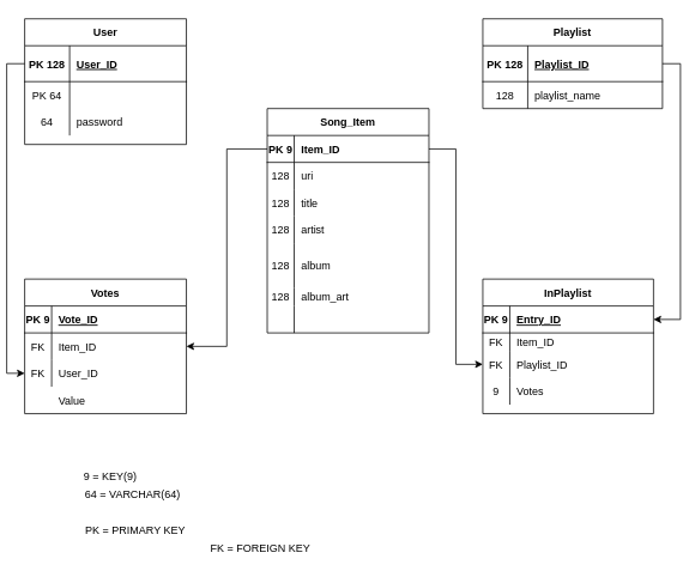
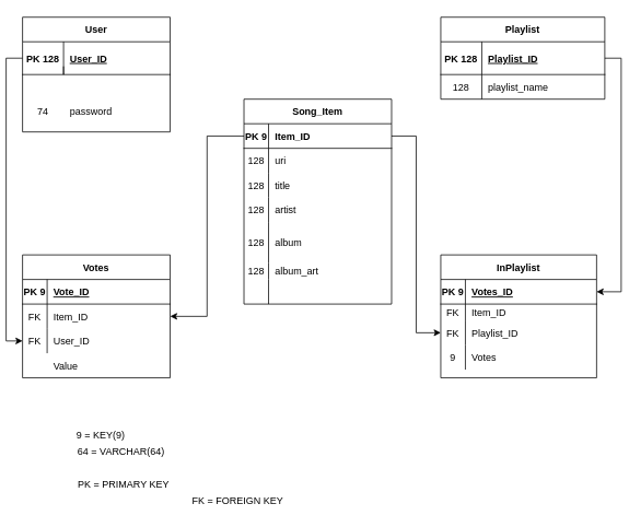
  <mxCell id="0" />
  <mxCell id="1" parent="0" />
  <mxCell id="2" value="User" style="shape=table;startSize=30;container=1;collapsible=1;childLayout=tableLayout;fixedRows=1;rowLines=0;fontStyle=1;align=center;resizeLast=1;" vertex="1" parent="1"><mxGeometry x="20" y="20" width="180" height="140" as="geometry" /></mxCell>
  <mxCell id="3" value="" style="shape=partialRectangle;collapsible=0;dropTarget=0;pointerEvents=0;fillColor=none;top=0;left=0;bottom=1;right=0;points=[[0,0.5],[1,0.5]];portConstraint=eastwest;" vertex="1" parent="2"><mxGeometry y="30" width="180" height="40" as="geometry" /></mxCell>
  <mxCell id="4" value="PK 128" style="shape=partialRectangle;connectable=0;fillColor=none;top=0;left=0;bottom=0;right=0;fontStyle=1;overflow=hidden;" vertex="1" parent="3"><mxGeometry width="50" height="40" as="geometry" /></mxCell>
  <mxCell id="5" value="User_ID" style="shape=partialRectangle;connectable=0;fillColor=none;top=0;left=0;bottom=0;right=0;align=left;spacingLeft=6;fontStyle=5;overflow=hidden;" vertex="1" parent="3"><mxGeometry x="50" width="130" height="40" as="geometry" /></mxCell>
  <mxCell id="6" value="" style="shape=partialRectangle;collapsible=0;dropTarget=0;pointerEvents=0;fillColor=none;top=0;left=0;bottom=0;right=0;points=[[0,0.5],[1,0.5]];portConstraint=eastwest;" vertex="1" parent="2"><mxGeometry y="70" width="180" height="30" as="geometry" /></mxCell>
- <mxCell id="7" value="PK 64" style="shape=partialRectangle;connectable=0;fillColor=none;top=0;left=0;bottom=0;right=0;editable=1;overflow=hidden;" vertex="1" parent="6"><mxGeometry width="50" height="30" as="geometry" /></mxCell>
  <mxCell id="8" value="" style="shape=partialRectangle;collapsible=0;dropTarget=0;pointerEvents=0;fillColor=none;top=0;left=0;bottom=0;right=0;points=[[0,0.5],[1,0.5]];portConstraint=eastwest;" vertex="1" parent="2"><mxGeometry y="100" width="180" height="30" as="geometry" /></mxCell>
- <mxCell id="9" value="64" style="shape=partialRectangle;connectable=0;fillColor=none;top=0;left=0;bottom=0;right=0;editable=1;overflow=hidden;" vertex="1" parent="8"><mxGeometry width="50" height="30" as="geometry" /></mxCell>
+ <mxCell id="9" value="74" style="shape=partialRectangle;connectable=0;fillColor=none;top=0;left=0;bottom=0;right=0;editable=1;overflow=hidden;" vertex="1" parent="8"><mxGeometry width="50" height="30" as="geometry" /></mxCell>
  <mxCell id="10" value="password" style="shape=partialRectangle;connectable=0;fillColor=none;top=0;left=0;bottom=0;right=0;align=left;spacingLeft=6;overflow=hidden;" vertex="1" parent="8"><mxGeometry x="50" width="130" height="30" as="geometry" /></mxCell>
  <mxCell id="11" value="Votes" style="shape=table;startSize=30;container=1;collapsible=1;childLayout=tableLayout;fixedRows=1;rowLines=0;fontStyle=1;align=center;resizeLast=1;" vertex="1" parent="1"><mxGeometry x="20" y="310" width="180" height="150" as="geometry" /></mxCell>
  <mxCell id="12" value="" style="shape=partialRectangle;collapsible=0;dropTarget=0;pointerEvents=0;fillColor=none;top=0;left=0;bottom=1;right=0;points=[[0,0.5],[1,0.5]];portConstraint=eastwest;" vertex="1" parent="11"><mxGeometry y="30" width="180" height="30" as="geometry" /></mxCell>
  <mxCell id="13" value="PK 9" style="shape=partialRectangle;connectable=0;fillColor=none;top=0;left=0;bottom=0;right=0;fontStyle=1;overflow=hidden;" vertex="1" parent="12"><mxGeometry width="30" height="30" as="geometry" /></mxCell>
  <mxCell id="14" value="Vote_ID" style="shape=partialRectangle;connectable=0;fillColor=none;top=0;left=0;bottom=0;right=0;align=left;spacingLeft=6;fontStyle=5;overflow=hidden;" vertex="1" parent="12"><mxGeometry x="30" width="150" height="30" as="geometry" /></mxCell>
  <mxCell id="15" value="" style="shape=partialRectangle;collapsible=0;dropTarget=0;pointerEvents=0;fillColor=none;top=0;left=0;bottom=0;right=0;points=[[0,0.5],[1,0.5]];portConstraint=eastwest;" vertex="1" parent="11"><mxGeometry y="60" width="180" height="30" as="geometry" /></mxCell>
  <mxCell id="16" value="FK" style="shape=partialRectangle;connectable=0;fillColor=none;top=0;left=0;bottom=0;right=0;editable=1;overflow=hidden;" vertex="1" parent="15"><mxGeometry width="30" height="30" as="geometry" /></mxCell>
  <mxCell id="17" value="Item_ID" style="shape=partialRectangle;connectable=0;fillColor=none;top=0;left=0;bottom=0;right=0;align=left;spacingLeft=6;overflow=hidden;" vertex="1" parent="15"><mxGeometry x="30" width="150" height="30" as="geometry" /></mxCell>
  <mxCell id="18" value="" style="shape=partialRectangle;collapsible=0;dropTarget=0;pointerEvents=0;fillColor=none;top=0;left=0;bottom=0;right=0;points=[[0,0.5],[1,0.5]];portConstraint=eastwest;" vertex="1" parent="11"><mxGeometry y="90" width="180" height="30" as="geometry" /></mxCell>
  <mxCell id="19" value="FK" style="shape=partialRectangle;connectable=0;fillColor=none;top=0;left=0;bottom=0;right=0;editable=1;overflow=hidden;" vertex="1" parent="18"><mxGeometry width="30" height="30" as="geometry" /></mxCell>
  <mxCell id="20" value="User_ID" style="shape=partialRectangle;connectable=0;fillColor=none;top=0;left=0;bottom=0;right=0;align=left;spacingLeft=6;overflow=hidden;" vertex="1" parent="18"><mxGeometry x="30" width="150" height="30" as="geometry" /></mxCell>
  <mxCell id="21" value="" style="shape=partialRectangle;collapsible=0;dropTarget=0;pointerEvents=0;fillColor=none;top=0;left=0;bottom=0;right=0;points=[[0,0.5],[1,0.5]];portConstraint=eastwest;" vertex="1" parent="11"><mxGeometry y="120" width="180" height="30" as="geometry" /></mxCell>
  <mxCell id="22" value="Value" style="shape=partialRectangle;connectable=0;fillColor=none;top=0;left=0;bottom=0;right=0;align=left;spacingLeft=6;overflow=hidden;" vertex="1" parent="21"><mxGeometry x="30" width="150" height="30" as="geometry" /></mxCell>
  <mxCell id="23" value="Song_Item" style="shape=table;startSize=30;container=1;collapsible=1;childLayout=tableLayout;fixedRows=1;rowLines=0;fontStyle=1;align=center;resizeLast=1;" vertex="1" parent="1"><mxGeometry x="290" y="120" width="180" height="250" as="geometry" /></mxCell>
  <mxCell id="24" value="" style="shape=partialRectangle;collapsible=0;dropTarget=0;pointerEvents=0;fillColor=none;top=0;left=0;bottom=1;right=0;points=[[0,0.5],[1,0.5]];portConstraint=eastwest;" vertex="1" parent="23"><mxGeometry y="30" width="180" height="30" as="geometry" /></mxCell>
  <mxCell id="25" value="PK 9" style="shape=partialRectangle;connectable=0;fillColor=none;top=0;left=0;bottom=0;right=0;fontStyle=1;overflow=hidden;" vertex="1" parent="24"><mxGeometry width="30" height="30" as="geometry" /></mxCell>
  <mxCell id="26" value="Item_ID" style="shape=partialRectangle;connectable=0;fillColor=none;top=0;left=0;bottom=0;right=0;align=left;spacingLeft=6;fontStyle=1;overflow=hidden;" vertex="1" parent="24"><mxGeometry x="30" width="150" height="30" as="geometry" /></mxCell>
  <mxCell id="27" value="" style="shape=partialRectangle;collapsible=0;dropTarget=0;pointerEvents=0;fillColor=none;top=0;left=0;bottom=0;right=0;points=[[0,0.5],[1,0.5]];portConstraint=eastwest;" vertex="1" parent="23"><mxGeometry y="60" width="180" height="30" as="geometry" /></mxCell>
  <mxCell id="28" value="128" style="shape=partialRectangle;connectable=0;fillColor=none;top=0;left=0;bottom=0;right=0;editable=1;overflow=hidden;" vertex="1" parent="27"><mxGeometry width="30" height="30" as="geometry" /></mxCell>
  <mxCell id="29" value="uri" style="shape=partialRectangle;connectable=0;fillColor=none;top=0;left=0;bottom=0;right=0;align=left;spacingLeft=6;overflow=hidden;" vertex="1" parent="27"><mxGeometry x="30" width="150" height="30" as="geometry" /></mxCell>
  <mxCell id="30" value="" style="shape=partialRectangle;collapsible=0;dropTarget=0;pointerEvents=0;fillColor=none;top=0;left=0;bottom=0;right=0;points=[[0,0.5],[1,0.5]];portConstraint=eastwest;" vertex="1" parent="23"><mxGeometry y="90" width="180" height="30" as="geometry" /></mxCell>
  <mxCell id="31" value="128" style="shape=partialRectangle;connectable=0;fillColor=none;top=0;left=0;bottom=0;right=0;editable=1;overflow=hidden;" vertex="1" parent="30"><mxGeometry width="30" height="30" as="geometry" /></mxCell>
  <mxCell id="32" value="title" style="shape=partialRectangle;connectable=0;fillColor=none;top=0;left=0;bottom=0;right=0;align=left;spacingLeft=6;overflow=hidden;" vertex="1" parent="30"><mxGeometry x="30" width="150" height="30" as="geometry" /></mxCell>
  <mxCell id="33" value="" style="shape=partialRectangle;collapsible=0;dropTarget=0;pointerEvents=0;fillColor=none;top=0;left=0;bottom=0;right=0;points=[[0,0.5],[1,0.5]];portConstraint=eastwest;" vertex="1" parent="23"><mxGeometry y="120" width="180" height="30" as="geometry" /></mxCell>
  <mxCell id="34" value="128" style="shape=partialRectangle;connectable=0;fillColor=none;top=0;left=0;bottom=0;right=0;editable=1;overflow=hidden;" vertex="1" parent="33"><mxGeometry width="30" height="30" as="geometry" /></mxCell>
  <mxCell id="35" value="artist" style="shape=partialRectangle;connectable=0;fillColor=none;top=0;left=0;bottom=0;right=0;align=left;spacingLeft=6;overflow=hidden;" vertex="1" parent="33"><mxGeometry x="30" width="150" height="30" as="geometry" /></mxCell>
  <mxCell id="36" value="" style="shape=partialRectangle;collapsible=0;dropTarget=0;pointerEvents=0;fillColor=none;top=0;left=0;bottom=0;right=0;points=[[0,0.5],[1,0.5]];portConstraint=eastwest;" vertex="1" parent="23"><mxGeometry y="150" width="180" height="50" as="geometry" /></mxCell>
  <mxCell id="37" value="128" style="shape=partialRectangle;connectable=0;fillColor=none;top=0;left=0;bottom=0;right=0;editable=1;overflow=hidden;" vertex="1" parent="36"><mxGeometry width="30" height="50" as="geometry" /></mxCell>
  <mxCell id="38" value="album" style="shape=partialRectangle;connectable=0;fillColor=none;top=0;left=0;bottom=0;right=0;align=left;spacingLeft=6;overflow=hidden;" vertex="1" parent="36"><mxGeometry x="30" width="150" height="50" as="geometry" /></mxCell>
  <mxCell id="39" value="" style="shape=partialRectangle;collapsible=0;dropTarget=0;pointerEvents=0;fillColor=none;top=0;left=0;bottom=0;right=0;points=[[0,0.5],[1,0.5]];portConstraint=eastwest;" vertex="1" parent="23"><mxGeometry y="200" width="180" height="20" as="geometry" /></mxCell>
  <mxCell id="40" value="128" style="shape=partialRectangle;connectable=0;fillColor=none;top=0;left=0;bottom=0;right=0;editable=1;overflow=hidden;" vertex="1" parent="39"><mxGeometry width="30" height="20" as="geometry" /></mxCell>
  <mxCell id="41" value="album_art" style="shape=partialRectangle;connectable=0;fillColor=none;top=0;left=0;bottom=0;right=0;align=left;spacingLeft=6;overflow=hidden;" vertex="1" parent="39"><mxGeometry x="30" width="150" height="20" as="geometry" /></mxCell>
  <mxCell id="42" value="" style="shape=partialRectangle;collapsible=0;dropTarget=0;pointerEvents=0;fillColor=none;top=0;left=0;bottom=0;right=0;points=[[0,0.5],[1,0.5]];portConstraint=eastwest;" vertex="1" parent="23"><mxGeometry y="220" width="180" height="30" as="geometry" /></mxCell>
  <mxCell id="43" value="" style="shape=partialRectangle;connectable=0;fillColor=none;top=0;left=0;bottom=0;right=0;editable=1;overflow=hidden;" vertex="1" parent="42"><mxGeometry width="30" height="30" as="geometry" /></mxCell>
  <mxCell id="44" value="" style="shape=partialRectangle;connectable=0;fillColor=none;top=0;left=0;bottom=0;right=0;align=left;spacingLeft=6;overflow=hidden;" vertex="1" parent="42"><mxGeometry x="30" width="150" height="30" as="geometry" /></mxCell>
  <mxCell id="45" value="Playlist" style="shape=table;startSize=30;container=1;collapsible=1;childLayout=tableLayout;fixedRows=1;rowLines=0;fontStyle=1;align=center;resizeLast=1;" vertex="1" parent="1"><mxGeometry x="530" y="20" width="200" height="100" as="geometry" /></mxCell>
  <mxCell id="46" value="" style="shape=partialRectangle;collapsible=0;dropTarget=0;pointerEvents=0;fillColor=none;top=0;left=0;bottom=1;right=0;points=[[0,0.5],[1,0.5]];portConstraint=eastwest;" vertex="1" parent="45"><mxGeometry y="30" width="200" height="40" as="geometry" /></mxCell>
  <mxCell id="47" value="PK 128" style="shape=partialRectangle;connectable=0;fillColor=none;top=0;left=0;bottom=0;right=0;fontStyle=1;overflow=hidden;" vertex="1" parent="46"><mxGeometry width="50" height="40" as="geometry" /></mxCell>
  <mxCell id="48" value="Playlist_ID" style="shape=partialRectangle;connectable=0;fillColor=none;top=0;left=0;bottom=0;right=0;align=left;spacingLeft=6;fontStyle=5;overflow=hidden;" vertex="1" parent="46"><mxGeometry x="50" width="150" height="40" as="geometry" /></mxCell>
  <mxCell id="49" value="" style="shape=partialRectangle;collapsible=0;dropTarget=0;pointerEvents=0;fillColor=none;top=0;left=0;bottom=0;right=0;points=[[0,0.5],[1,0.5]];portConstraint=eastwest;" vertex="1" parent="45"><mxGeometry y="70" width="200" height="30" as="geometry" /></mxCell>
  <mxCell id="50" value="128" style="shape=partialRectangle;connectable=0;fillColor=none;top=0;left=0;bottom=0;right=0;editable=1;overflow=hidden;" vertex="1" parent="49"><mxGeometry width="50" height="30" as="geometry" /></mxCell>
  <mxCell id="51" value="playlist_name" style="shape=partialRectangle;connectable=0;fillColor=none;top=0;left=0;bottom=0;right=0;align=left;spacingLeft=6;overflow=hidden;" vertex="1" parent="49"><mxGeometry x="50" width="150" height="30" as="geometry" /></mxCell>
  <mxCell id="52" value="64 = VARCHAR(64)" style="text;html=1;align=center;verticalAlign=middle;resizable=0;points=[];autosize=1;" vertex="1" parent="1"><mxGeometry x="80" y="540" width="120" height="20" as="geometry" /></mxCell>
  <mxCell id="53" value="InPlaylist" style="shape=table;startSize=30;container=1;collapsible=1;childLayout=tableLayout;fixedRows=1;rowLines=0;fontStyle=1;align=center;resizeLast=1;" vertex="1" parent="1"><mxGeometry x="530" y="310" width="190" height="150" as="geometry" /></mxCell>
  <mxCell id="54" value="" style="shape=partialRectangle;collapsible=0;dropTarget=0;pointerEvents=0;fillColor=none;top=0;left=0;bottom=1;right=0;points=[[0,0.5],[1,0.5]];portConstraint=eastwest;" vertex="1" parent="53"><mxGeometry y="30" width="190" height="30" as="geometry" /></mxCell>
  <mxCell id="55" value="PK 9" style="shape=partialRectangle;connectable=0;fillColor=none;top=0;left=0;bottom=0;right=0;fontStyle=1;overflow=hidden;" vertex="1" parent="54"><mxGeometry width="30" height="30" as="geometry" /></mxCell>
- <mxCell id="56" value="Entry_ID" style="shape=partialRectangle;connectable=0;fillColor=none;top=0;left=0;bottom=0;right=0;align=left;spacingLeft=6;fontStyle=5;overflow=hidden;" vertex="1" parent="54"><mxGeometry x="30" width="160" height="30" as="geometry" /></mxCell>
+ <mxCell id="56" value="Votes_ID" style="shape=partialRectangle;connectable=0;fillColor=none;top=0;left=0;bottom=0;right=0;align=left;spacingLeft=6;fontStyle=5;overflow=hidden;" vertex="1" parent="54"><mxGeometry x="30" width="160" height="30" as="geometry" /></mxCell>
  <mxCell id="57" value="" style="shape=partialRectangle;collapsible=0;dropTarget=0;pointerEvents=0;fillColor=none;top=0;left=0;bottom=0;right=0;points=[[0,0.5],[1,0.5]];portConstraint=eastwest;" vertex="1" parent="53"><mxGeometry y="60" width="190" height="20" as="geometry" /></mxCell>
  <mxCell id="58" value="FK" style="shape=partialRectangle;connectable=0;fillColor=none;top=0;left=0;bottom=0;right=0;editable=1;overflow=hidden;" vertex="1" parent="57"><mxGeometry width="30" height="20" as="geometry" /></mxCell>
  <mxCell id="59" value="Item_ID" style="shape=partialRectangle;connectable=0;fillColor=none;top=0;left=0;bottom=0;right=0;align=left;spacingLeft=6;overflow=hidden;" vertex="1" parent="57"><mxGeometry x="30" width="160" height="20" as="geometry" /></mxCell>
  <mxCell id="60" value="" style="shape=partialRectangle;collapsible=0;dropTarget=0;pointerEvents=0;fillColor=none;top=0;left=0;bottom=0;right=0;points=[[0,0.5],[1,0.5]];portConstraint=eastwest;" vertex="1" parent="53"><mxGeometry y="80" width="190" height="30" as="geometry" /></mxCell>
  <mxCell id="61" value="FK" style="shape=partialRectangle;connectable=0;fillColor=none;top=0;left=0;bottom=0;right=0;editable=1;overflow=hidden;" vertex="1" parent="60"><mxGeometry width="30" height="30" as="geometry" /></mxCell>
  <mxCell id="62" value="Playlist_ID" style="shape=partialRectangle;connectable=0;fillColor=none;top=0;left=0;bottom=0;right=0;align=left;spacingLeft=6;overflow=hidden;" vertex="1" parent="60"><mxGeometry x="30" width="160" height="30" as="geometry" /></mxCell>
  <mxCell id="63" value="" style="shape=partialRectangle;collapsible=0;dropTarget=0;pointerEvents=0;fillColor=none;top=0;left=0;bottom=0;right=0;points=[[0,0.5],[1,0.5]];portConstraint=eastwest;" vertex="1" parent="53"><mxGeometry y="110" width="190" height="30" as="geometry" /></mxCell>
  <mxCell id="64" value="9" style="shape=partialRectangle;connectable=0;fillColor=none;top=0;left=0;bottom=0;right=0;editable=1;overflow=hidden;" vertex="1" parent="63"><mxGeometry width="30" height="30" as="geometry" /></mxCell>
  <mxCell id="65" value="Votes" style="shape=partialRectangle;connectable=0;fillColor=none;top=0;left=0;bottom=0;right=0;align=left;spacingLeft=6;overflow=hidden;" vertex="1" parent="63"><mxGeometry x="30" width="160" height="30" as="geometry" /></mxCell>
  <mxCell id="66" style="edgeStyle=orthogonalEdgeStyle;rounded=0;orthogonalLoop=1;jettySize=auto;html=1;exitX=0;exitY=0.5;exitDx=0;exitDy=0;entryX=0;entryY=0.5;entryDx=0;entryDy=0;" edge="1" parent="1" source="3" target="18"><mxGeometry relative="1" as="geometry" /></mxCell>
  <mxCell id="67" style="edgeStyle=orthogonalEdgeStyle;rounded=0;orthogonalLoop=1;jettySize=auto;html=1;exitX=0;exitY=0.5;exitDx=0;exitDy=0;entryX=1;entryY=0.5;entryDx=0;entryDy=0;" edge="1" parent="1" source="24" target="15"><mxGeometry relative="1" as="geometry" /></mxCell>
  <mxCell id="68" style="edgeStyle=orthogonalEdgeStyle;rounded=0;orthogonalLoop=1;jettySize=auto;html=1;exitX=1;exitY=0.5;exitDx=0;exitDy=0;entryX=0;entryY=0.5;entryDx=0;entryDy=0;" edge="1" parent="1" source="24" target="60"><mxGeometry relative="1" as="geometry" /></mxCell>
  <mxCell id="69" style="edgeStyle=orthogonalEdgeStyle;rounded=0;orthogonalLoop=1;jettySize=auto;html=1;exitX=1;exitY=0.5;exitDx=0;exitDy=0;entryX=1;entryY=0.5;entryDx=0;entryDy=0;" edge="1" parent="1" source="46" target="54"><mxGeometry relative="1" as="geometry" /></mxCell>
  <mxCell id="70" value="9 = KEY(9)" style="text;html=1;align=center;verticalAlign=middle;resizable=0;points=[];autosize=1;" vertex="1" parent="1"><mxGeometry x="80" y="520" width="70" height="20" as="geometry" /></mxCell>
  <mxCell id="71" value="PK = PRIMARY KEY" style="text;html=1;align=center;verticalAlign=middle;resizable=0;points=[];autosize=1;" vertex="1" parent="1"><mxGeometry x="78" y="580" width="130" height="20" as="geometry" /></mxCell>
  <mxCell id="72" value="FK = FOREIGN KEY" style="text;html=1;align=center;verticalAlign=middle;resizable=0;points=[];autosize=1;" vertex="1" parent="1"><mxGeometry x="217" y="600" width="130" height="20" as="geometry" /></mxCell>
